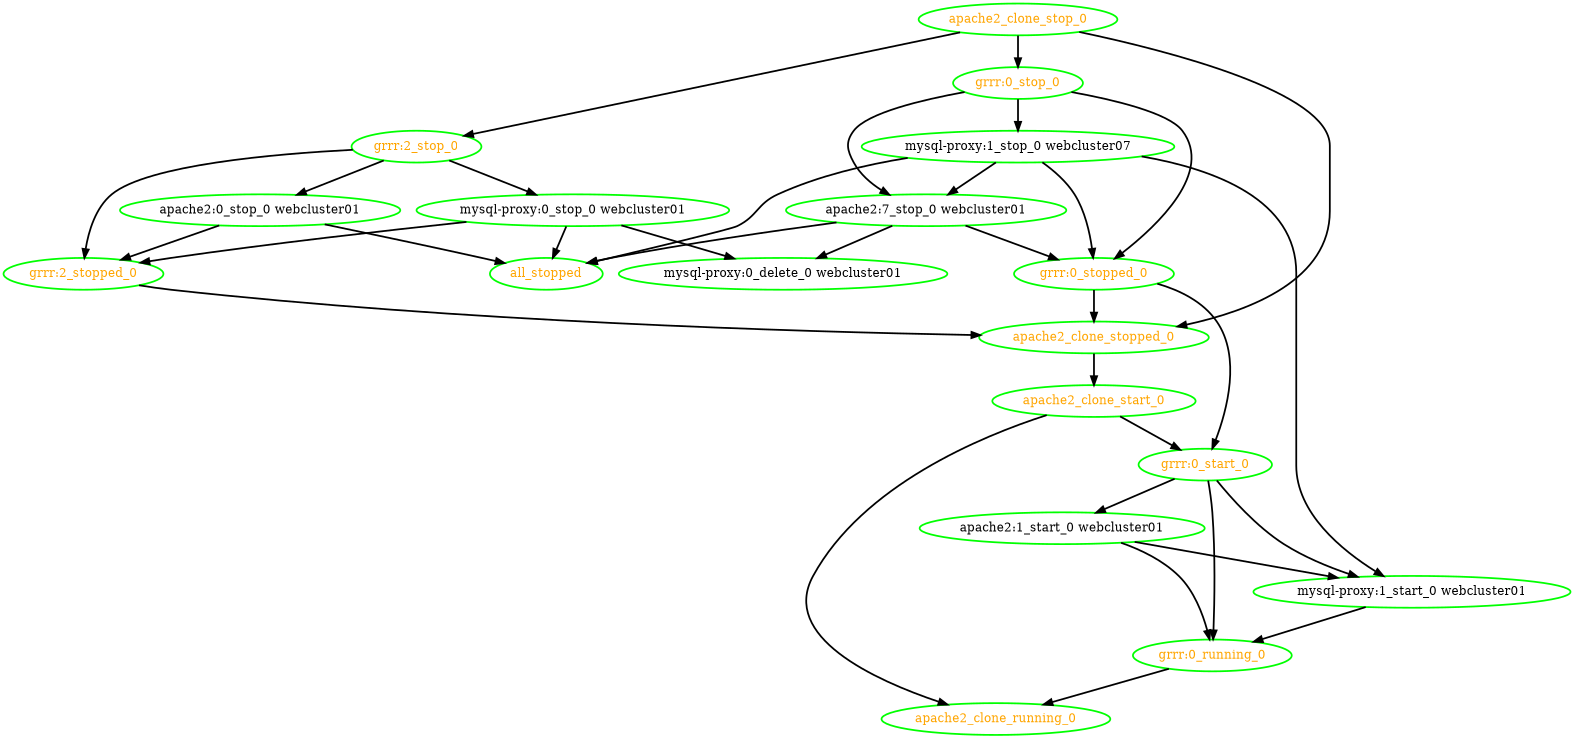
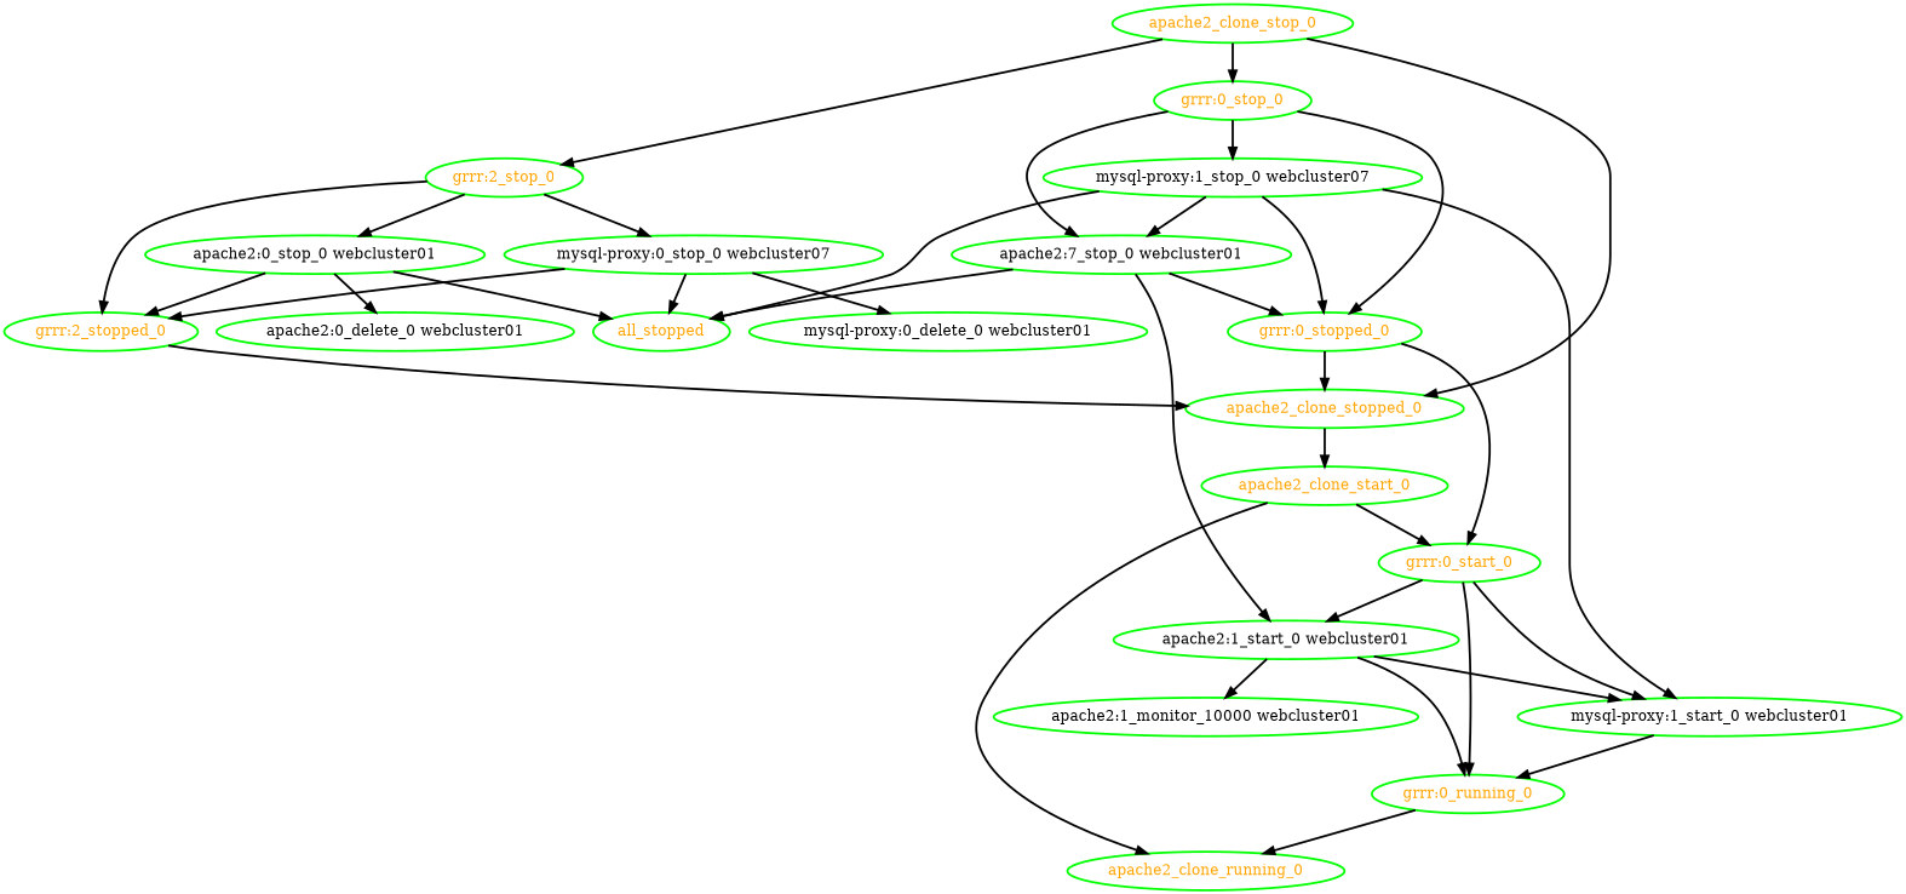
  digraph {
    node [color=green fontcolor=orange style=bold]
    edge [style=bold]
+   "apache2:0_delete_0 webcluster01" [fontcolor=black]
    "apache2:0_stop_0 webcluster01" [fontcolor=black]
    all_stopped
    "grrr:2_stopped_0"
    apache2_clone_stopped_0
    apache2_clone_start_0
+   "apache2:1_monitor_10000 webcluster01" [fontcolor=black]
    "apache2:1_start_0 webcluster01" [fontcolor=black]
    "grrr:0_running_0"
    "mysql-proxy:1_start_0 webcluster01" [fontcolor=black]
    apache2_clone_running_0
    n12 [fontcolor=black label="apache2:7_stop_0 webcluster01"]
    "grrr:0_stopped_0"
    "grrr:0_start_0"
    apache2_clone_stop_0
    "grrr:0_stop_0"
    "grrr:2_stop_0"
    n18 [fontcolor=black label="mysql-proxy:1_stop_0 webcluster07"]
-   "mysql-proxy:0_stop_0 webcluster01" [fontcolor=black]
+   "mysql-proxy:0_stop_0 webcluster01" [fontcolor=black label="mysql-proxy:0_stop_0 webcluster07"]
    "mysql-proxy:0_delete_0 webcluster01" [fontcolor=black]
+   "apache2:0_stop_0 webcluster01" -> "apache2:0_delete_0 webcluster01"
    "apache2:0_stop_0 webcluster01" -> all_stopped
    "apache2:0_stop_0 webcluster01" -> "grrr:2_stopped_0"
    "grrr:2_stopped_0" -> apache2_clone_stopped_0
    apache2_clone_stopped_0 -> apache2_clone_start_0
    apache2_clone_start_0 -> apache2_clone_running_0
    apache2_clone_start_0 -> "grrr:0_start_0"
+   "apache2:1_start_0 webcluster01" -> "apache2:1_monitor_10000 webcluster01"
    "apache2:1_start_0 webcluster01" -> "grrr:0_running_0"
    "apache2:1_start_0 webcluster01" -> "mysql-proxy:1_start_0 webcluster01"
    "grrr:0_running_0" -> apache2_clone_running_0
    "mysql-proxy:1_start_0 webcluster01" -> "grrr:0_running_0"
    n12 -> all_stopped
-   n12 -> "mysql-proxy:0_delete_0 webcluster01"
+   n12 -> "apache2:1_start_0 webcluster01"
    n12 -> "grrr:0_stopped_0"
    "grrr:0_stopped_0" -> apache2_clone_stopped_0
    "grrr:0_stopped_0" -> "grrr:0_start_0"
    "grrr:0_start_0" -> "apache2:1_start_0 webcluster01"
    "grrr:0_start_0" -> "grrr:0_running_0"
    "grrr:0_start_0" -> "mysql-proxy:1_start_0 webcluster01"
    apache2_clone_stop_0 -> apache2_clone_stopped_0
    apache2_clone_stop_0 -> "grrr:0_stop_0"
    apache2_clone_stop_0 -> "grrr:2_stop_0"
    "grrr:0_stop_0" -> n12
    "grrr:0_stop_0" -> "grrr:0_stopped_0"
    "grrr:0_stop_0" -> n18
    "grrr:2_stop_0" -> "apache2:0_stop_0 webcluster01"
    "grrr:2_stop_0" -> "grrr:2_stopped_0"
    "grrr:2_stop_0" -> "mysql-proxy:0_stop_0 webcluster01"
    n18 -> all_stopped
    n18 -> "mysql-proxy:1_start_0 webcluster01"
    n18 -> n12
    n18 -> "grrr:0_stopped_0"
    "mysql-proxy:0_stop_0 webcluster01" -> all_stopped
    "mysql-proxy:0_stop_0 webcluster01" -> "grrr:2_stopped_0"
    "mysql-proxy:0_stop_0 webcluster01" -> "mysql-proxy:0_delete_0 webcluster01"
  }
